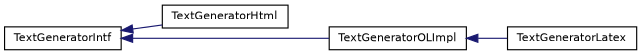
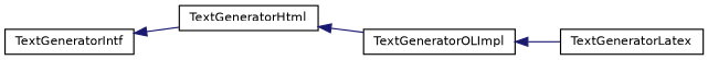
  digraph {
    rankdir=LR
    node [color=black fillcolor=white fontname=Helvetica fontsize=10 shape=record style=filled]
    edge [color=midnightblue dir=back fontname=Helvetica fontsize=10 labelfontname=Helvetica labelfontsize=10 style=solid]
    n1 [height=0.2 label=TextGeneratorIntf width=0.4]
    n2 [height=0.2 label=TextGeneratorHtml width=0.4]
    n3 [height=0.2 label=TextGeneratorOLImpl width=0.4]
    n4 [height=0.2 label=TextGeneratorLatex width=0.4]
    n1 -> n2
-   n1 -> n3
+   n2 -> n3
    n3 -> n4
  }
